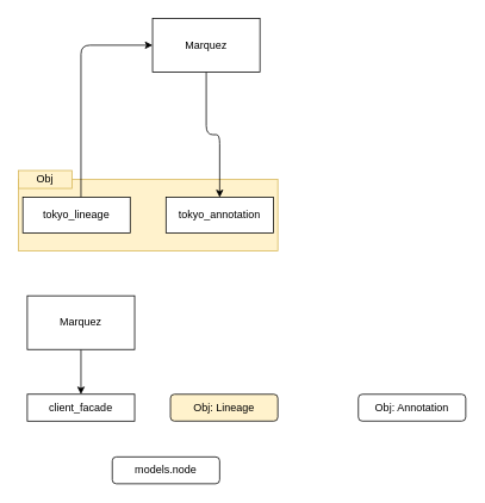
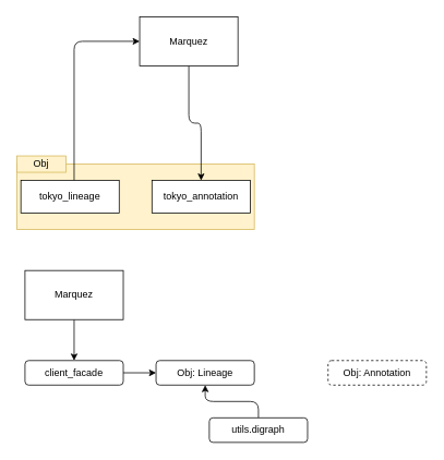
  <mxCell id="0" />
  <mxCell id="1" parent="0" />
  <mxCell id="2" value="" style="rounded=0;whiteSpace=wrap;html=1;fillColor=#fff2cc;strokeColor=#d6b656;" vertex="1" parent="1"><mxGeometry x="20" y="200" width="290" height="80" as="geometry" /></mxCell>
  <mxCell id="3" style="edgeStyle=orthogonalEdgeStyle;html=1;entryX=0.5;entryY=0;entryDx=0;entryDy=0;" edge="1" parent="1" source="4" target="5"><mxGeometry relative="1" as="geometry"><mxPoint x="280" y="130" as="targetPoint" /></mxGeometry></mxCell>
  <mxCell id="4" value="Marquez" style="rounded=0;whiteSpace=wrap;html=1;" vertex="1" parent="1"><mxGeometry x="170" y="20" width="120" height="60" as="geometry" /></mxCell>
  <mxCell id="5" value="tokyo_annotation" style="rounded=0;whiteSpace=wrap;html=1;" vertex="1" parent="1"><mxGeometry x="185" y="220" width="120" height="40" as="geometry" /></mxCell>
  <mxCell id="6" style="edgeStyle=orthogonalEdgeStyle;html=1;entryX=0;entryY=0.5;entryDx=0;entryDy=0;" edge="1" parent="1" source="7" target="4"><mxGeometry relative="1" as="geometry"><Array as="points"><mxPoint x="90" y="50" /></Array></mxGeometry></mxCell>
  <mxCell id="7" value="tokyo_lineage" style="rounded=0;whiteSpace=wrap;html=1;" vertex="1" parent="1"><mxGeometry x="25" y="220" width="120" height="40" as="geometry" /></mxCell>
  <mxCell id="8" value="Obj" style="rounded=0;whiteSpace=wrap;html=1;fillColor=#fff2cc;strokeColor=#d6b656;" vertex="1" parent="1"><mxGeometry x="20" y="190" width="60" height="20" as="geometry" /></mxCell>
- <mxCell id="10" value="client_facade" style="whiteSpace=wrap;html=1;rounded=0;" vertex="1" parent="1"><mxGeometry x="30" y="440" width="120" height="30" as="geometry" /></mxCell>
+ <mxCell id="9" style="edgeStyle=orthogonalEdgeStyle;html=1;entryX=0;entryY=0.5;entryDx=0;entryDy=0;" edge="1" parent="1" source="10" target="13"><mxGeometry relative="1" as="geometry" /></mxCell>
+ <mxCell id="10" value="client_facade" style="rounded=1;whiteSpace=wrap;html=1;" vertex="1" parent="1"><mxGeometry x="30" y="440" width="120" height="30" as="geometry" /></mxCell>
  <mxCell id="11" style="edgeStyle=orthogonalEdgeStyle;html=1;" edge="1" parent="1" source="12" target="10"><mxGeometry relative="1" as="geometry" /></mxCell>
  <mxCell id="12" value="Marquez" style="rounded=0;whiteSpace=wrap;html=1;" vertex="1" parent="1"><mxGeometry x="30" y="330" width="120" height="60" as="geometry" /></mxCell>
- <mxCell id="13" value="Obj: Lineage" style="rounded=1;whiteSpace=wrap;html=1;fillColor=#fff2cc;" vertex="1" parent="1"><mxGeometry x="190" y="440" width="120" height="30" as="geometry" /></mxCell>
- <mxCell id="14" value="models.node" style="rounded=1;whiteSpace=wrap;html=1;" vertex="1" parent="1"><mxGeometry x="125" y="510" width="120" height="30" as="geometry" /></mxCell>
- <mxCell id="17" value="Obj: Annotation" style="rounded=1;whiteSpace=wrap;html=1;" vertex="1" parent="1"><mxGeometry x="400" y="440" width="120" height="30" as="geometry" /></mxCell>
+ <mxCell id="13" value="Obj: Lineage" style="rounded=1;whiteSpace=wrap;html=1;" vertex="1" parent="1"><mxGeometry x="190" y="440" width="120" height="30" as="geometry" /></mxCell>
+ <mxCell id="15" style="edgeStyle=orthogonalEdgeStyle;html=1;entryX=0.5;entryY=1;entryDx=0;entryDy=0;" edge="1" parent="1" source="16" target="13"><mxGeometry relative="1" as="geometry" /></mxCell>
+ <mxCell id="16" value="utils.digraph" style="rounded=1;whiteSpace=wrap;html=1;" vertex="1" parent="1"><mxGeometry x="255" y="510" width="120" height="30" as="geometry" /></mxCell>
+ <mxCell id="17" value="Obj: Annotation" style="rounded=1;whiteSpace=wrap;html=1;dashed=1;" vertex="1" parent="1"><mxGeometry x="400" y="440" width="120" height="30" as="geometry" /></mxCell>
